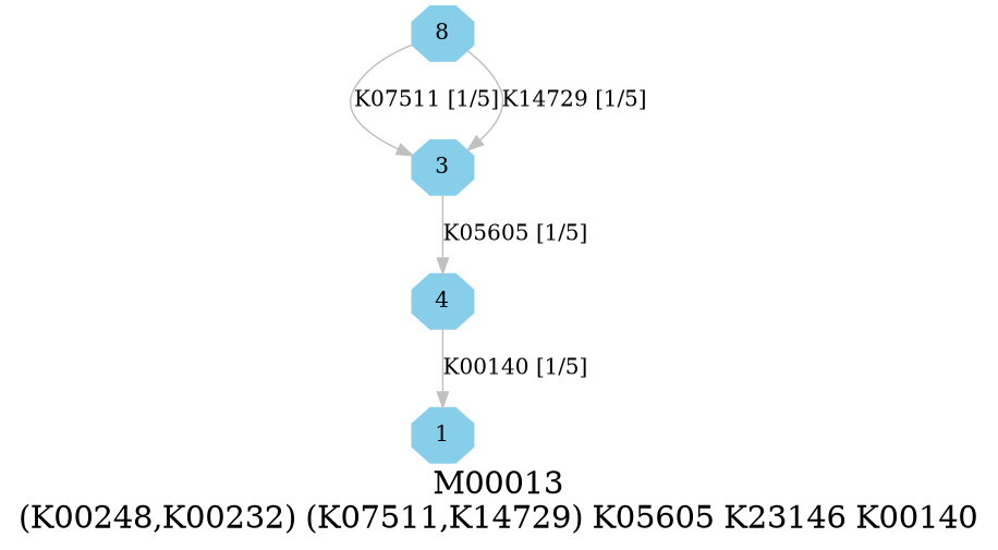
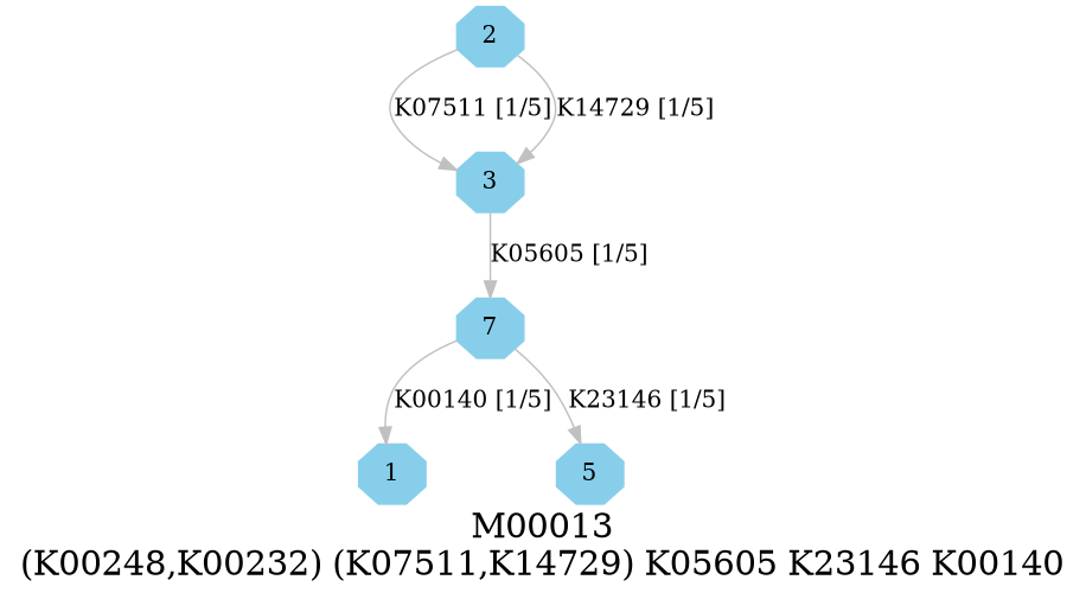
  digraph {
    fontsize=20
    label="M00013\n(K00248,K00232) (K07511,K14729) K05605 K23146 K00140"
    node [color=skyblue shape=octagon style=filled]
    edge [color=grey]
    1 [height=.3 width=.3]
-   2 [height=.3 width=.3 label=8]
+   2 [height=.3 width=.3]
    3 [height=.3 width=.3]
-   4 [height=.3 width=.3]
+   4 [height=.3 width=.3 label=7]
+   5 [height=.3 width=.3]
    subgraph sub_1 {
      1
      2
      3
      4
+     5
    }
    2 -> 3 [label="K07511 [1/5]"]
    2 -> 3 [label="K14729 [1/5]"]
    3 -> 4 [label="K05605 [1/5]"]
    4 -> 1 [label="K00140 [1/5]"]
+   4 -> 5 [label="K23146 [1/5]"]
  }
